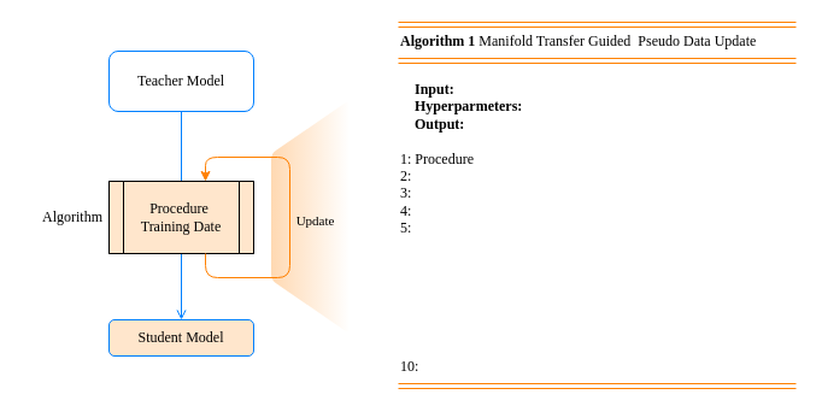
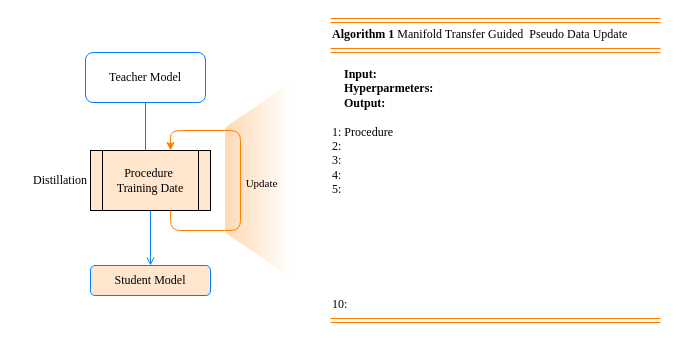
  <mxCell id="0" />
  <mxCell id="1" parent="0" />
  <mxCell id="2" value="" style="verticalLabelPosition=bottom;verticalAlign=top;html=1;shape=trapezoid;perimeter=trapezoidPerimeter;whiteSpace=wrap;size=0.23;arcSize=10;flipV=1;rounded=1;labelBackgroundColor=#66FFFF;gradientColor=#ffffff;rotation=90;fillColor=#FF8000;gradientDirection=south;opacity=30;strokeColor=none;" vertex="1" parent="1"><mxGeometry x="160" y="147" width="194" height="65" as="geometry" /></mxCell>
  <mxCell id="3" value="" style="group" vertex="1" connectable="0" parent="1"><mxGeometry x="20" y="40" width="220" height="255" as="geometry" /></mxCell>
- <mxCell id="4" value="&lt;font face=&quot;Times New Roman&quot;&gt;Teacher Model&lt;/font&gt;" style="rounded=1;whiteSpace=wrap;html=1;strokeColor=#007FFF;" vertex="1" parent="3"><mxGeometry x="70" y="2" width="120" height="50" as="geometry" /></mxCell>
+ <mxCell id="4" value="&lt;font face=&quot;Times New Roman&quot;&gt;Teacher Model&lt;/font&gt;" style="rounded=1;whiteSpace=wrap;html=1;strokeColor=#007FFF;" vertex="1" parent="3"><mxGeometry x="65" y="12" width="120" height="50" as="geometry" /></mxCell>
  <mxCell id="5" value="&lt;font face=&quot;Times New Roman&quot;&gt;Student Model&lt;/font&gt;" style="rounded=1;whiteSpace=wrap;html=1;strokeColor=#007FFF;fillColor=#ffe6cc;" vertex="1" parent="3"><mxGeometry x="70" y="225" width="120" height="30" as="geometry" /></mxCell>
  <mxCell id="6" style="edgeStyle=orthogonalEdgeStyle;rounded=0;orthogonalLoop=1;jettySize=auto;html=1;strokeColor=#007FFF;endArrow=open;" edge="1" parent="3" source="4" target="5"><mxGeometry relative="1" as="geometry" /></mxCell>
  <mxCell id="7" value="&lt;font face=&quot;Times New Roman&quot;&gt;&lt;span&gt;Procedure&amp;nbsp;&lt;/span&gt;&lt;br&gt;&lt;span&gt;Training Date&lt;/span&gt;&lt;/font&gt;" style="shape=process;whiteSpace=wrap;html=1;backgroundOutline=1;fillColor=#FFE6CC;" vertex="1" parent="3"><mxGeometry x="70" y="110" width="120" height="60" as="geometry" /></mxCell>
- <mxCell id="8" value="&lt;font face=&quot;Times New Roman&quot;&gt;Algorithm&lt;/font&gt;" style="text;html=1;strokeColor=none;fillColor=none;align=center;verticalAlign=middle;whiteSpace=wrap;rounded=0;" vertex="1" parent="3"><mxGeometry y="130" width="80" height="20" as="geometry" /></mxCell>
+ <mxCell id="8" value="&lt;font face=&quot;Times New Roman&quot;&gt;Distillation&lt;/font&gt;" style="text;html=1;strokeColor=none;fillColor=none;align=center;verticalAlign=middle;whiteSpace=wrap;rounded=0;" vertex="1" parent="3"><mxGeometry y="130" width="80" height="20" as="geometry" /></mxCell>
  <mxCell id="9" value="" style="edgeStyle=elbowEdgeStyle;elbow=vertical;endArrow=none;html=1;startArrow=none;startFill=0;endFill=0;strokeColor=#FF8000;" edge="1" parent="3"><mxGeometry x="150" y="80" width="50" height="50" as="geometry"><mxPoint x="150" y="170" as="sourcePoint" /><mxPoint x="220" y="110" as="targetPoint" /><Array as="points"><mxPoint x="192" y="190" /></Array></mxGeometry></mxCell>
  <mxCell id="10" value="&lt;font face=&quot;Times New Roman&quot;&gt;Update&lt;/font&gt;" style="edgeLabel;html=1;align=center;verticalAlign=middle;resizable=0;points=[];labelBackgroundColor=none;" vertex="1" connectable="0" parent="9"><mxGeometry x="0.619" relative="1" as="geometry"><mxPoint x="20" y="0.21" as="offset" /></mxGeometry></mxCell>
  <mxCell id="11" value="" style="edgeStyle=segmentEdgeStyle;endArrow=classic;html=1;strokeColor=#FF8000;" edge="1" parent="3"><mxGeometry x="150" y="80" width="50" height="50" as="geometry"><mxPoint x="220" y="122.308" as="sourcePoint" /><mxPoint x="150" y="110" as="targetPoint" /><Array as="points"><mxPoint x="220" y="90" /><mxPoint x="150" y="90" /></Array></mxGeometry></mxCell>
  <mxCell id="12" value="&lt;font face=&quot;Times New Roman&quot;&gt;&lt;b&gt;Algorithm 1&lt;/b&gt;&amp;nbsp;Manifold Transfer Guided&amp;nbsp;&amp;nbsp;&lt;/font&gt;&lt;span style=&quot;font-family: &amp;#34;times new roman&amp;#34; ; text-align: center&quot;&gt;Pseudo Data Update&lt;/span&gt;" style="text;whiteSpace=wrap;html=1;" vertex="1" parent="1"><mxGeometry x="330" y="20" width="330" height="30" as="geometry" /></mxCell>
  <mxCell id="13" value="" style="shape=link;html=1;startArrow=none;startFill=0;endArrow=none;endFill=0;strokeColor=#FF8000;entryX=1;entryY=0;entryDx=0;entryDy=0;" edge="1" parent="1" target="12"><mxGeometry width="100" relative="1" as="geometry"><mxPoint x="330" y="20" as="sourcePoint" /><mxPoint x="430" y="20" as="targetPoint" /></mxGeometry></mxCell>
  <mxCell id="14" value="" style="shape=link;html=1;startArrow=none;startFill=0;endArrow=none;endFill=0;strokeColor=#FF8000;entryX=1;entryY=0;entryDx=0;entryDy=0;" edge="1" parent="1"><mxGeometry width="100" relative="1" as="geometry"><mxPoint x="330" y="50" as="sourcePoint" /><mxPoint x="660" y="50" as="targetPoint" /></mxGeometry></mxCell>
  <mxCell id="15" value="" style="shape=link;html=1;startArrow=none;startFill=0;endArrow=none;endFill=0;strokeColor=#FF8000;entryX=1;entryY=0;entryDx=0;entryDy=0;" edge="1" parent="1"><mxGeometry width="100" relative="1" as="geometry"><mxPoint x="330" y="320" as="sourcePoint" /><mxPoint x="660" y="320" as="targetPoint" /></mxGeometry></mxCell>
  <mxCell id="16" value="&lt;font face=&quot;Times New Roman&quot;&gt;&lt;b&gt;&amp;nbsp; &amp;nbsp; Input:&amp;nbsp;&lt;br&gt;&amp;nbsp; &amp;nbsp; Hyperparmeters:&lt;br&gt;&amp;nbsp; &amp;nbsp; Output:&lt;/b&gt;&lt;br&gt;&lt;br&gt;1: Procedure&lt;br&gt;2:&lt;br&gt;3:&lt;br&gt;4:&lt;br&gt;5:&lt;br&gt;&lt;br&gt;&lt;br&gt;&lt;br&gt;&lt;br&gt;&lt;br&gt;&lt;br&gt;&lt;br&gt;10:&lt;/font&gt;" style="text;whiteSpace=wrap;html=1;" vertex="1" parent="1"><mxGeometry x="330" y="60" width="330" height="30" as="geometry" /></mxCell>
